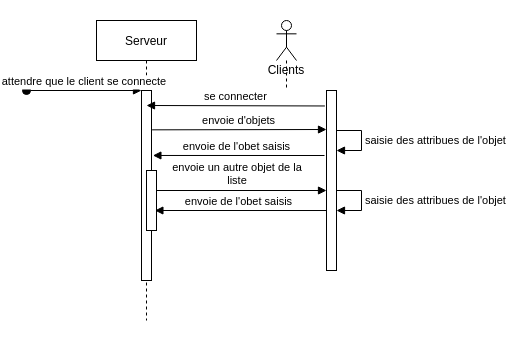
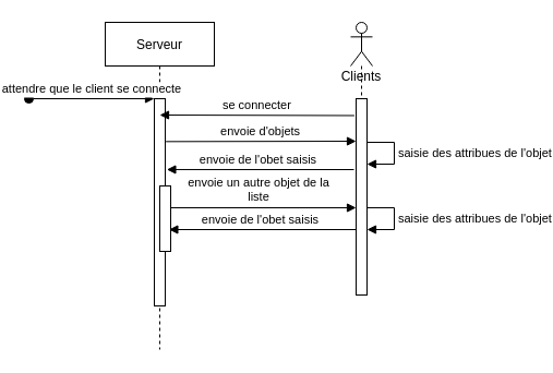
  <mxCell id="0" />
  <mxCell id="1" parent="0" />
  <mxCell id="2" value="Serveur" style="shape=umlLifeline;perimeter=lifelinePerimeter;container=1;collapsible=0;recursiveResize=0;rounded=0;shadow=0;strokeWidth=1;" parent="1" vertex="1"><mxGeometry x="20" y="20" width="100" height="300" as="geometry" /></mxCell>
  <mxCell id="3" value="" style="points=[];perimeter=orthogonalPerimeter;rounded=0;shadow=0;strokeWidth=1;" parent="2" vertex="1"><mxGeometry x="45" y="70" width="10" height="190" as="geometry" /></mxCell>
  <mxCell id="4" value="attendre que le client se connecte" style="verticalAlign=bottom;startArrow=oval;endArrow=block;startSize=8;shadow=0;strokeWidth=1;" parent="2" target="3" edge="1"><mxGeometry relative="1" as="geometry"><mxPoint x="-70" y="70" as="sourcePoint" /></mxGeometry></mxCell>
  <mxCell id="5" value="se connecter" style="verticalAlign=bottom;endArrow=block;shadow=0;strokeWidth=1;exitX=-0.16;exitY=0.086;exitDx=0;exitDy=0;exitPerimeter=0;" parent="1" source="7" edge="1"><mxGeometry relative="1" as="geometry"><mxPoint x="245" y="140" as="sourcePoint" /><mxPoint x="70" y="105" as="targetPoint" /></mxGeometry></mxCell>
- <mxCell id="6" value="Clients" style="shape=umlLifeline;participant=umlActor;perimeter=lifelinePerimeter;whiteSpace=wrap;html=1;container=1;collapsible=0;recursiveResize=0;verticalAlign=top;spacingTop=36;outlineConnect=0;" parent="1" vertex="1"><mxGeometry x="200" y="20" width="20" height="70" as="geometry" /></mxCell>
+ <mxCell id="6" value="Clients" style="shape=umlLifeline;participant=umlActor;perimeter=lifelinePerimeter;whiteSpace=wrap;html=1;container=1;collapsible=0;recursiveResize=0;verticalAlign=top;spacingTop=36;outlineConnect=0;" parent="1" vertex="1"><mxGeometry x="245" y="20" width="20" height="70" as="geometry" /></mxCell>
  <mxCell id="7" value="" style="html=1;points=[];perimeter=orthogonalPerimeter;" parent="1" vertex="1"><mxGeometry x="250" y="90" width="10" height="180" as="geometry" /></mxCell>
  <mxCell id="8" value="envoie d'objets" style="verticalAlign=bottom;endArrow=block;shadow=0;strokeWidth=1;exitX=1.06;exitY=0.207;exitDx=0;exitDy=0;exitPerimeter=0;" parent="1" source="3" edge="1"><mxGeometry relative="1" as="geometry"><mxPoint x="74.2" y="179.5" as="sourcePoint" /><mxPoint x="250" y="129" as="targetPoint" /></mxGeometry></mxCell>
  <mxCell id="9" value="envoie de l'obet saisis " style="verticalAlign=bottom;endArrow=block;shadow=0;strokeWidth=1;entryX=1.14;entryY=0.342;entryDx=0;entryDy=0;entryPerimeter=0;" parent="1" target="3" edge="1"><mxGeometry relative="1" as="geometry"><mxPoint x="248" y="155" as="sourcePoint" /><mxPoint x="80" y="181" as="targetPoint" /></mxGeometry></mxCell>
  <mxCell id="10" value="" style="html=1;points=[];perimeter=orthogonalPerimeter;" parent="1" vertex="1"><mxGeometry x="70" y="170" width="10" height="60" as="geometry" /></mxCell>
  <mxCell id="11" value=" envoie un autre objet de la&#10;liste" style="verticalAlign=bottom;endArrow=block;shadow=0;strokeWidth=1;" parent="1" edge="1"><mxGeometry x="-0.045" y="1" relative="1" as="geometry"><mxPoint x="80" y="190" as="sourcePoint" /><mxPoint x="250" y="190" as="targetPoint" /><mxPoint as="offset" /></mxGeometry></mxCell>
  <mxCell id="12" value="saisie des attribues de l'objet" style="edgeStyle=orthogonalEdgeStyle;html=1;align=left;spacingLeft=2;endArrow=block;rounded=0;" parent="1" target="7" edge="1"><mxGeometry relative="1" as="geometry"><mxPoint x="260" y="130" as="sourcePoint" /><Array as="points"><mxPoint x="285" y="130" /><mxPoint x="285" y="150" /></Array><mxPoint x="265" y="150" as="targetPoint" /></mxGeometry></mxCell>
  <mxCell id="13" value="saisie des attribues de l'objet" style="edgeStyle=orthogonalEdgeStyle;html=1;align=left;spacingLeft=2;endArrow=block;rounded=0;" parent="1" edge="1"><mxGeometry relative="1" as="geometry"><mxPoint x="260" y="190" as="sourcePoint" /><Array as="points"><mxPoint x="285" y="190" /><mxPoint x="285" y="210" /></Array><mxPoint x="260" y="210" as="targetPoint" /></mxGeometry></mxCell>
  <mxCell id="14" value="envoie de l'obet saisis " style="verticalAlign=bottom;endArrow=block;shadow=0;strokeWidth=1;entryX=1.14;entryY=0.342;entryDx=0;entryDy=0;entryPerimeter=0;" parent="1" edge="1"><mxGeometry relative="1" as="geometry"><mxPoint x="250" y="210.02" as="sourcePoint" /><mxPoint x="78.4" y="210" as="targetPoint" /></mxGeometry></mxCell>
